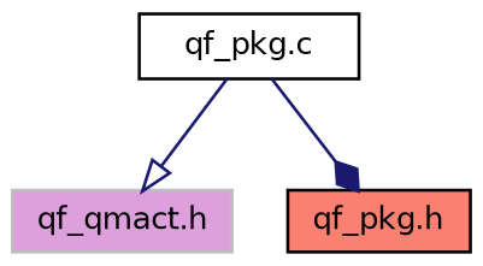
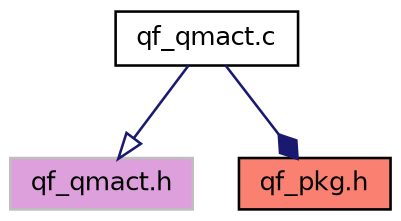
  digraph {
    node [color=black fontname=Helvetica fontsize=10 shape=record style=filled]
    edge [color=midnightblue fontname=Helvetica fontsize=10 labelfontname=Helvetica labelfontsize=10 style=solid]
-   n1 [fillcolor=white fontcolor=black height=0.2 label="qf_pkg.c" width=0.4]
+   n1 [fillcolor=white fontcolor=black height=0.2 label="qf_qmact.c" width=0.4]
    n2 [color=grey75 fillcolor=plum height=0.2 label="qf_qmact.h" width=0.4]
    n3 [fillcolor=salmon height=0.2 label="qf_pkg.h" width=0.4]
    n1 -> n2 [arrowhead=onormal]
    n1 -> n3 [arrowhead=diamond]
  }
